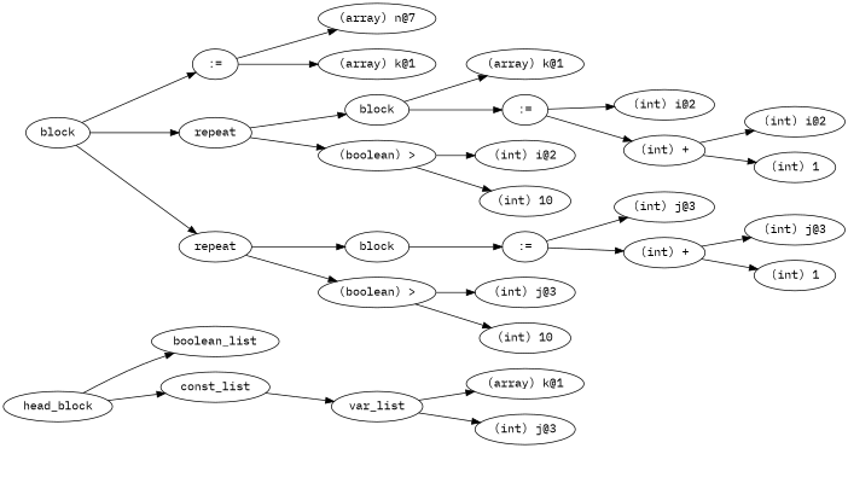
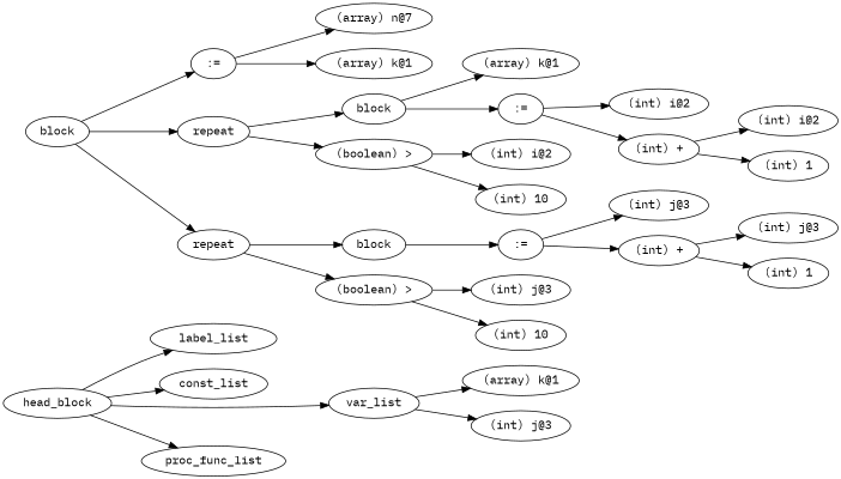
  digraph {
    fontname="IBM Plex Mono"
    ordering=out
    rankdir=LR
    node [fontname="IBM Plex Mono"]
    edge [fontname="IBM Plex Mono"]
    n1 [label=head_block]
-   n2 [label=boolean_list]
+   n2 [label=label_list]
    n3 [label=const_list]
    n4 [label=var_list]
+   n5 [label=proc_func_list]
    n6 [label=block]
    n7 [label=":="]
    n8 [label=repeat]
    n9 [label=repeat]
    n10 [label="(array) k@1"]
    n11 [label="(int) j@3"]
    n12 [label="(array) n@7"]
    n13 [label="(array) k@1"]
    n14 [label=block]
    n15 [label="(boolean) >"]
    n16 [label=block]
    n17 [label="(boolean) >"]
    n18 [label="(array) k@1"]
    n19 [label=":="]
    n20 [label="(int) i@2"]
    n21 [label="(int) 10"]
    n22 [label="(int) i@2"]
    n23 [label="(int) +"]
    n24 [label="(int) i@2"]
    n25 [label="(int) 1"]
    n26 [label=":="]
    n27 [label="(int) j@3"]
    n28 [label="(int) 10"]
    n29 [label="(int) j@3"]
    n30 [label="(int) +"]
    n31 [label="(int) j@3"]
    n32 [label="(int) 1"]
    n1 -> n2
    n1 -> n3
-   n3 -> n4
+   n1 -> n4
+   n1 -> n5
    n4 -> n10
    n4 -> n11
    n6 -> n7
    n6 -> n8
    n6 -> n9
    n7 -> n12
    n7 -> n13
    n8 -> n14
    n8 -> n15
    n9 -> n16
    n9 -> n17
    n14 -> n18
    n14 -> n19
    n15 -> n20
    n15 -> n21
    n16 -> n26
    n17 -> n27
    n17 -> n28
    n19 -> n22
    n19 -> n23
    n23 -> n24
    n23 -> n25
    n26 -> n29
    n26 -> n30
    n30 -> n31
    n30 -> n32
  }
